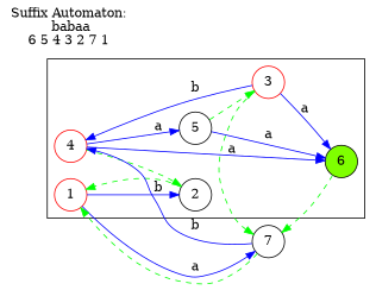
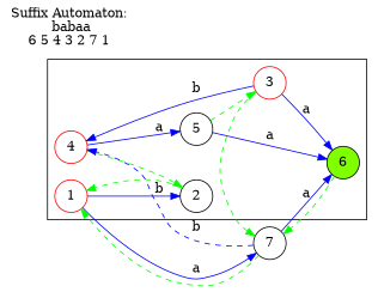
  digraph {
    rankdir=LR
    node [shape=circle]
    edge [color=blue]
    1 [color=red]
    2 [color=black]
    3 [color=red]
    4 [color=red]
    5 [color=black]
    6 [fillcolor=chartreuse style=filled]
    7
    "Suffix Automaton: \nbabaa\n6 5 4 3 2 7 1 " [shape=plaintext]
    subgraph cluster_1 {
      1
      2
      3
      4
      5
      6
    }
    1 -> 2 [label=b]
    1 -> 7 [label=a]
    2 -> 1 [color=green style=dashed]
    3 -> 4 [label=b]
    3 -> 6 [label=a]
    3 -> 7 [color=green style=dashed]
    4 -> 2 [color=green style=dashed]
    4 -> 5 [label=a]
    5 -> 3 [color=green style=dashed]
    5 -> 6 [label=a]
    6 -> 7 [color=green style=dashed]
    7 -> 1 [color=green style=dashed]
-   7 -> 4 [label=b]
-   4 -> 6 [label=a]
+   7 -> 4 [label=b style=dashed]
+   7 -> 6 [label=a]
  }
